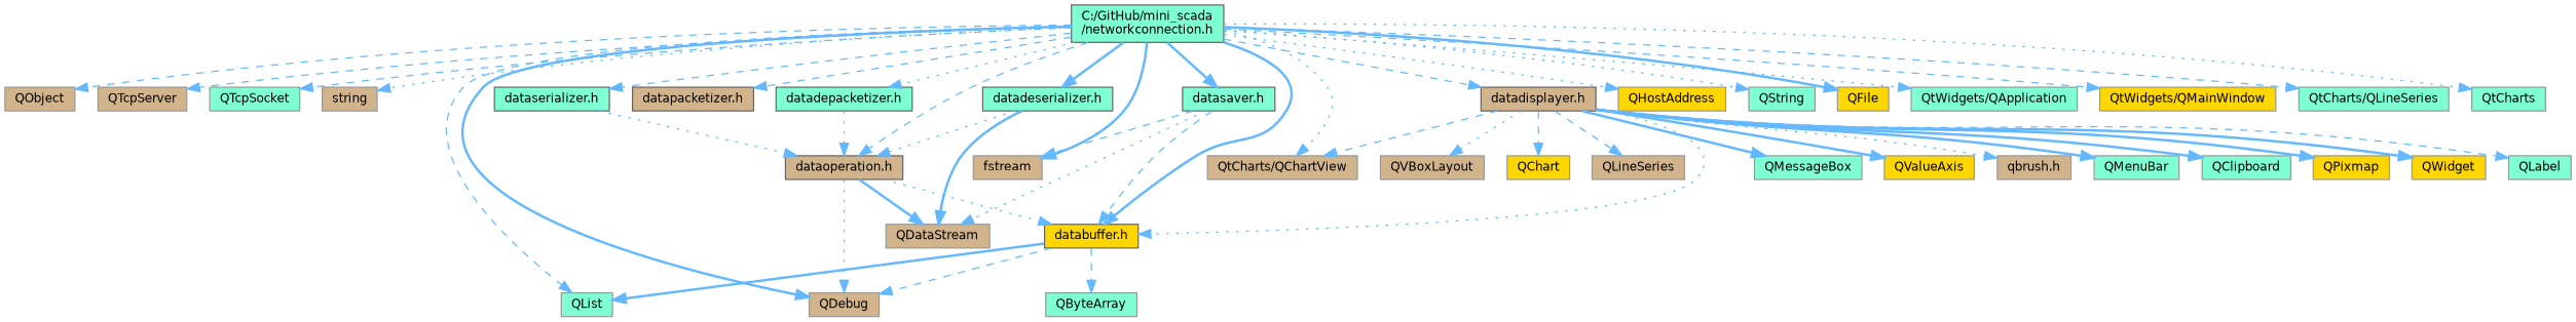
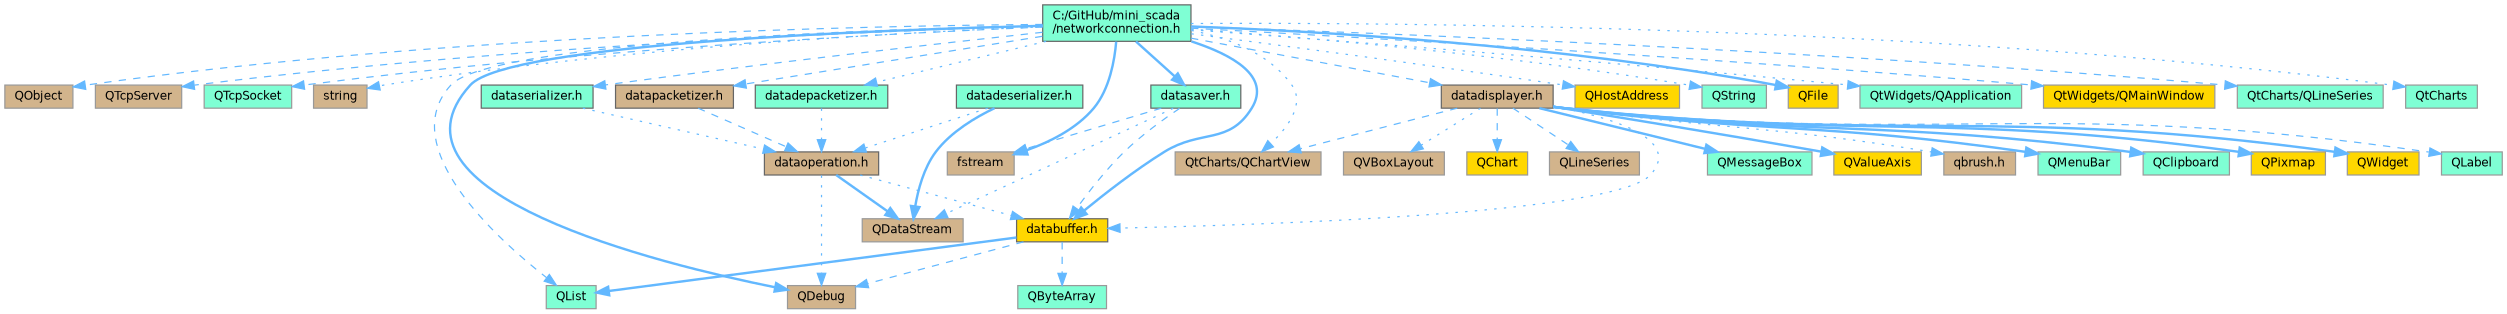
  digraph {
    node [color=grey60 fillcolor=aquamarine fontname=Helvetica fontsize=10 shape=box style=filled]
    edge [color=steelblue1 fontname=Helvetica fontsize=10 labelfontname=Helvetica labelfontsize=10 style=dashed]
    n1 [color=gray40 fontcolor=black height=0.2 label="C:/GitHub/mini_scada\l/networkconnection.h" width=0.4]
    n2 [fillcolor=tan height=0.2 label=QObject width=0.4]
    n3 [fillcolor=tan height=0.2 label=QTcpServer width=0.4]
    n4 [height=0.2 label=QTcpSocket width=0.4]
    n5 [fillcolor=tan height=0.2 label=string width=0.4]
    n6 [color=grey40 fillcolor=gold height=0.2 label="databuffer.h" width=0.4]
    n7 [height=0.2 label=QList width=0.4]
    n8 [fillcolor=tan height=0.2 label=QDebug width=0.4]
    n9 [fillcolor=gold height=0.2 label=QHostAddress width=0.4]
    n10 [height=0.2 label=QString width=0.4]
    n11 [color=grey40 height=0.2 label="dataserializer.h" width=0.4]
    n12 [color=grey40 height=0.2 label="datadeserializer.h" width=0.4]
    n13 [color=grey40 fillcolor=tan height=0.2 label="datapacketizer.h" width=0.4]
    n14 [color=grey40 height=0.2 label="datadepacketizer.h" width=0.4]
    n15 [fillcolor=tan height=0.2 label=fstream width=0.4]
    n16 [fillcolor=gold height=0.2 label=QFile width=0.4]
    n17 [height=0.2 label="QtWidgets/QApplication" width=0.4]
    n18 [fillcolor=gold height=0.2 label="QtWidgets/QMainWindow" width=0.4]
    n19 [fillcolor=tan height=0.2 label="QtCharts/QChartView" width=0.4]
    n20 [height=0.2 label="QtCharts/QLineSeries" width=0.4]
    n21 [height=0.2 label=QtCharts width=0.4]
    n22 [color=grey40 height=0.2 label="datasaver.h" width=0.4]
    n23 [color=grey40 fillcolor=tan height=0.2 label="datadisplayer.h" width=0.4]
    n24 [height=0.2 label=QByteArray width=0.4]
    n25 [color=grey40 fillcolor=tan height=0.2 label="dataoperation.h" width=0.4]
    n26 [fillcolor=tan height=0.2 label=QDataStream width=0.4]
    n27 [fillcolor=gold height=0.2 label=QWidget width=0.4]
    n28 [height=0.2 label=QLabel width=0.4]
    n29 [fillcolor=tan height=0.2 label=QVBoxLayout width=0.4]
    n30 [fillcolor=gold height=0.2 label=QChart width=0.4]
    n31 [fillcolor=tan height=0.2 label=QLineSeries width=0.4]
    n32 [height=0.2 label=QMessageBox width=0.4]
    n33 [fillcolor=gold height=0.2 label=QValueAxis width=0.4]
    n34 [fillcolor=tan height=0.2 label="qbrush.h" width=0.4]
    n35 [height=0.2 label=QMenuBar width=0.4]
    n36 [height=0.2 label=QClipboard width=0.4]
    n37 [fillcolor=gold height=0.2 label=QPixmap width=0.4]
    n1 -> n2
    n1 -> n3
    n1 -> n4
    n1 -> n5 [style=dotted]
    n1 -> n6 [style=bold]
    n1 -> n7
    n1 -> n8 [style=bold]
    n1 -> n9 [style=dotted]
    n1 -> n10 [style=dotted]
    n1 -> n11
-   n1 -> n12 [style=bold]
    n1 -> n13
    n1 -> n14 [style=dotted]
    n1 -> n15 [style=bold]
    n1 -> n16 [style=bold]
    n1 -> n17 [style=dotted]
    n1 -> n18
    n1 -> n19 [style=dotted]
    n1 -> n20
    n1 -> n21 [style=dotted]
    n1 -> n22 [style=bold]
    n1 -> n23
    n6 -> n7 [style=bold]
    n6 -> n8
    n6 -> n24
    n11 -> n25 [style=dotted]
    n12 -> n25 [style=dotted]
    n12 -> n26 [style=bold]
-   n1 -> n25
+   n13 -> n25
    n14 -> n25 [style=dotted]
    n22 -> n6
    n22 -> n15
    n22 -> n26 [style=dotted]
    n23 -> n6 [style=dotted]
    n23 -> n19
    n23 -> n27 [style=bold]
    n23 -> n28
    n23 -> n29 [style=dotted]
    n23 -> n30
    n23 -> n31
    n23 -> n32 [style=bold]
    n23 -> n33 [style=bold]
    n23 -> n34 [style=dotted]
    n23 -> n35 [style=bold]
    n23 -> n36 [style=bold]
    n23 -> n37 [style=bold]
    n25 -> n6 [style=dotted]
    n25 -> n8 [style=dotted]
    n25 -> n26 [style=bold]
  }
